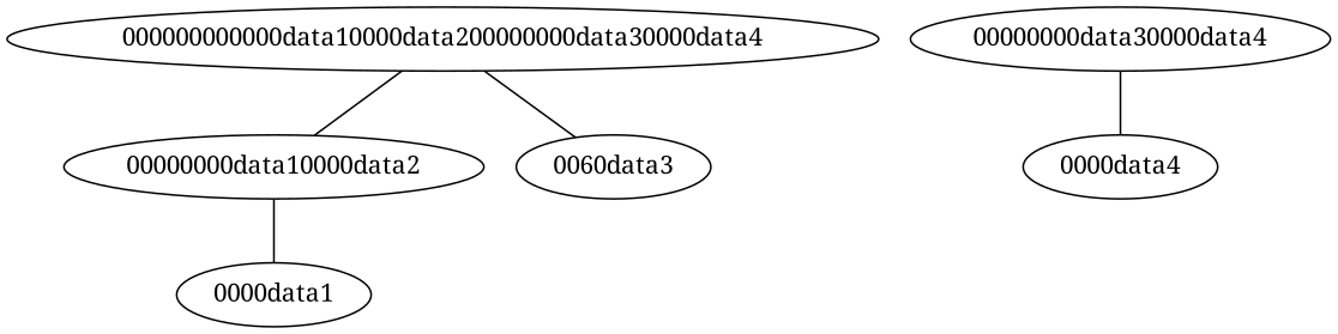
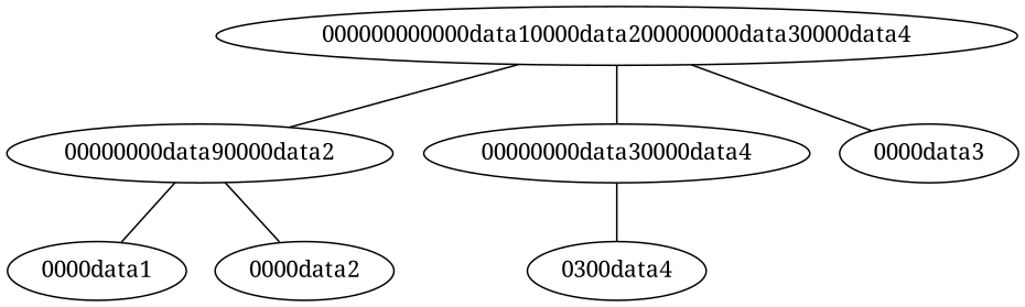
  graph {
    fontname="Noto Serif"
    node [fontname="Noto Serif"]
    edge [fontname="Noto Serif"]
    n1 [label="000000000000data10000data200000000data30000data4"]
-   n2 [label="00000000data10000data2"]
+   n2 [label="00000000data90000data2"]
    n3 [label="00000000data30000data4"]
-   n4 [label="0060data3"]
+   n4 [label="0000data3"]
    n5 [label="0000data1"]
-   n7 [label="0000data4"]
+   n6 [label="0000data2"]
+   n7 [label="0300data4"]
    n1 -- n2
+   n1 -- n3
    n1 -- n4
    n2 -- n5
+   n2 -- n6
    n3 -- n7
  }
